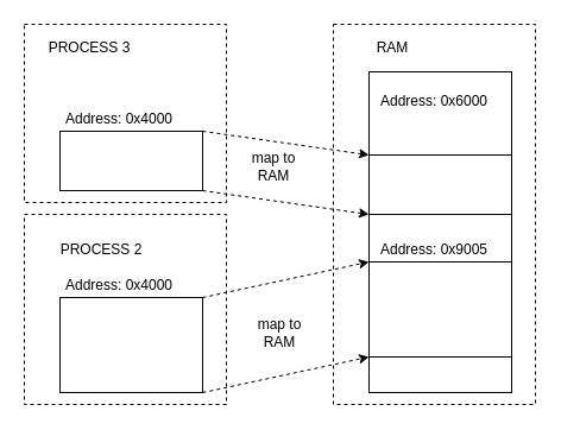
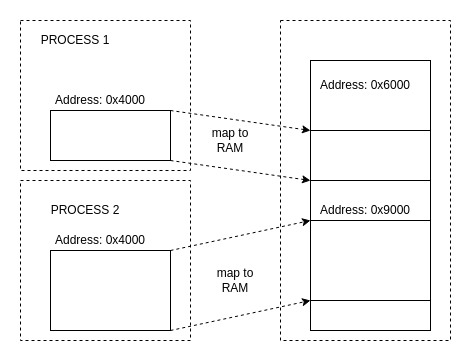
  <mxCell id="0" />
  <mxCell id="1" parent="0" />
  <mxCell id="2" value="" style="rounded=0;whiteSpace=wrap;html=1;fillColor=none;dashed=1;" vertex="1" parent="1"><mxGeometry x="20" y="180" width="170" height="160" as="geometry" /></mxCell>
  <mxCell id="3" value="" style="rounded=0;whiteSpace=wrap;html=1;fillColor=none;dashed=1;" vertex="1" parent="1"><mxGeometry x="20" y="20" width="170" height="150" as="geometry" /></mxCell>
  <mxCell id="4" value="" style="rounded=0;whiteSpace=wrap;html=1;fillColor=none;dashed=1;" vertex="1" parent="1"><mxGeometry x="280" y="20" width="170" height="320" as="geometry" /></mxCell>
  <mxCell id="5" value="" style="rounded=0;whiteSpace=wrap;html=1;" vertex="1" parent="1"><mxGeometry x="310" y="130" width="120" height="50" as="geometry" /></mxCell>
  <mxCell id="6" value="" style="rounded=0;whiteSpace=wrap;html=1;" vertex="1" parent="1"><mxGeometry x="310" y="180" width="120" height="40" as="geometry" /></mxCell>
  <mxCell id="7" value="" style="rounded=0;whiteSpace=wrap;html=1;" vertex="1" parent="1"><mxGeometry x="310" y="300" width="120" height="30" as="geometry" /></mxCell>
- <mxCell id="8" value="RAM" style="text;html=1;strokeColor=none;fillColor=none;align=center;verticalAlign=middle;whiteSpace=wrap;rounded=0;dashed=1;" vertex="1" parent="1"><mxGeometry x="310" y="30" width="40" height="20" as="geometry" /></mxCell>
  <mxCell id="9" value="" style="rounded=0;whiteSpace=wrap;html=1;" vertex="1" parent="1"><mxGeometry x="310" y="220" width="120" height="80" as="geometry" /></mxCell>
  <mxCell id="10" style="rounded=0;orthogonalLoop=1;jettySize=auto;html=1;exitX=1;exitY=0;exitDx=0;exitDy=0;entryX=0;entryY=0;entryDx=0;entryDy=0;dashed=1;" edge="1" parent="1" source="12" target="5"><mxGeometry relative="1" as="geometry" /></mxCell>
  <mxCell id="11" style="edgeStyle=none;rounded=0;orthogonalLoop=1;jettySize=auto;html=1;exitX=1;exitY=1;exitDx=0;exitDy=0;entryX=0;entryY=1;entryDx=0;entryDy=0;dashed=1;" edge="1" parent="1" source="12" target="5"><mxGeometry relative="1" as="geometry" /></mxCell>
  <mxCell id="12" value="" style="rounded=0;whiteSpace=wrap;html=1;" vertex="1" parent="1"><mxGeometry x="50" y="110" width="120" height="50" as="geometry" /></mxCell>
  <mxCell id="13" style="edgeStyle=none;rounded=0;orthogonalLoop=1;jettySize=auto;html=1;exitX=1;exitY=0;exitDx=0;exitDy=0;entryX=0;entryY=0;entryDx=0;entryDy=0;dashed=1;" edge="1" parent="1" source="15" target="9"><mxGeometry relative="1" as="geometry" /></mxCell>
  <mxCell id="14" style="edgeStyle=none;rounded=0;orthogonalLoop=1;jettySize=auto;html=1;exitX=1;exitY=1;exitDx=0;exitDy=0;entryX=0;entryY=1;entryDx=0;entryDy=0;dashed=1;" edge="1" parent="1" source="15" target="9"><mxGeometry relative="1" as="geometry" /></mxCell>
  <mxCell id="15" value="" style="rounded=0;whiteSpace=wrap;html=1;" vertex="1" parent="1"><mxGeometry x="50" y="250" width="120" height="80" as="geometry" /></mxCell>
- <mxCell id="16" value="PROCESS 3" style="text;html=1;strokeColor=none;fillColor=none;align=center;verticalAlign=middle;whiteSpace=wrap;rounded=0;dashed=1;" vertex="1" parent="1"><mxGeometry x="30" y="30" width="90" height="20" as="geometry" /></mxCell>
+ <mxCell id="16" value="PROCESS 1" style="text;html=1;strokeColor=none;fillColor=none;align=center;verticalAlign=middle;whiteSpace=wrap;rounded=0;dashed=1;" vertex="1" parent="1"><mxGeometry x="30" y="30" width="90" height="20" as="geometry" /></mxCell>
  <mxCell id="17" value="PROCESS 2" style="text;html=1;strokeColor=none;fillColor=none;align=center;verticalAlign=middle;whiteSpace=wrap;rounded=0;dashed=1;" vertex="1" parent="1"><mxGeometry x="40" y="200" width="90" height="20" as="geometry" /></mxCell>
  <mxCell id="18" value="" style="rounded=0;whiteSpace=wrap;html=1;" vertex="1" parent="1"><mxGeometry x="310" y="60" width="120" height="70" as="geometry" /></mxCell>
  <mxCell id="19" value="Address: 0x4000" style="text;html=1;strokeColor=none;fillColor=none;align=center;verticalAlign=middle;whiteSpace=wrap;rounded=0;dashed=1;" vertex="1" parent="1"><mxGeometry x="50" y="230" width="100" height="20" as="geometry" /></mxCell>
  <mxCell id="20" value="Address: 0x4000" style="text;html=1;strokeColor=none;fillColor=none;align=center;verticalAlign=middle;whiteSpace=wrap;rounded=0;dashed=1;" vertex="1" parent="1"><mxGeometry x="50" y="90" width="100" height="20" as="geometry" /></mxCell>
  <mxCell id="21" value="Address: 0x6000" style="text;html=1;strokeColor=none;fillColor=none;align=center;verticalAlign=middle;whiteSpace=wrap;rounded=0;dashed=1;" vertex="1" parent="1"><mxGeometry x="315" y="75" width="100" height="20" as="geometry" /></mxCell>
- <mxCell id="22" value="Address: 0x9005" style="text;html=1;strokeColor=none;fillColor=none;align=center;verticalAlign=middle;whiteSpace=wrap;rounded=0;dashed=1;" vertex="1" parent="1"><mxGeometry x="315" y="200" width="100" height="20" as="geometry" /></mxCell>
+ <mxCell id="22" value="Address: 0x9000" style="text;html=1;strokeColor=none;fillColor=none;align=center;verticalAlign=middle;whiteSpace=wrap;rounded=0;dashed=1;" vertex="1" parent="1"><mxGeometry x="315" y="200" width="100" height="20" as="geometry" /></mxCell>
  <mxCell id="23" value="map to RAM" style="text;html=1;strokeColor=none;fillColor=none;align=center;verticalAlign=middle;whiteSpace=wrap;rounded=0;dashed=1;" vertex="1" parent="1"><mxGeometry x="215" y="270" width="40" height="20" as="geometry" /></mxCell>
  <mxCell id="24" value="map to RAM" style="text;html=1;strokeColor=none;fillColor=none;align=center;verticalAlign=middle;whiteSpace=wrap;rounded=0;dashed=1;" vertex="1" parent="1"><mxGeometry x="210" y="130" width="40" height="20" as="geometry" /></mxCell>
